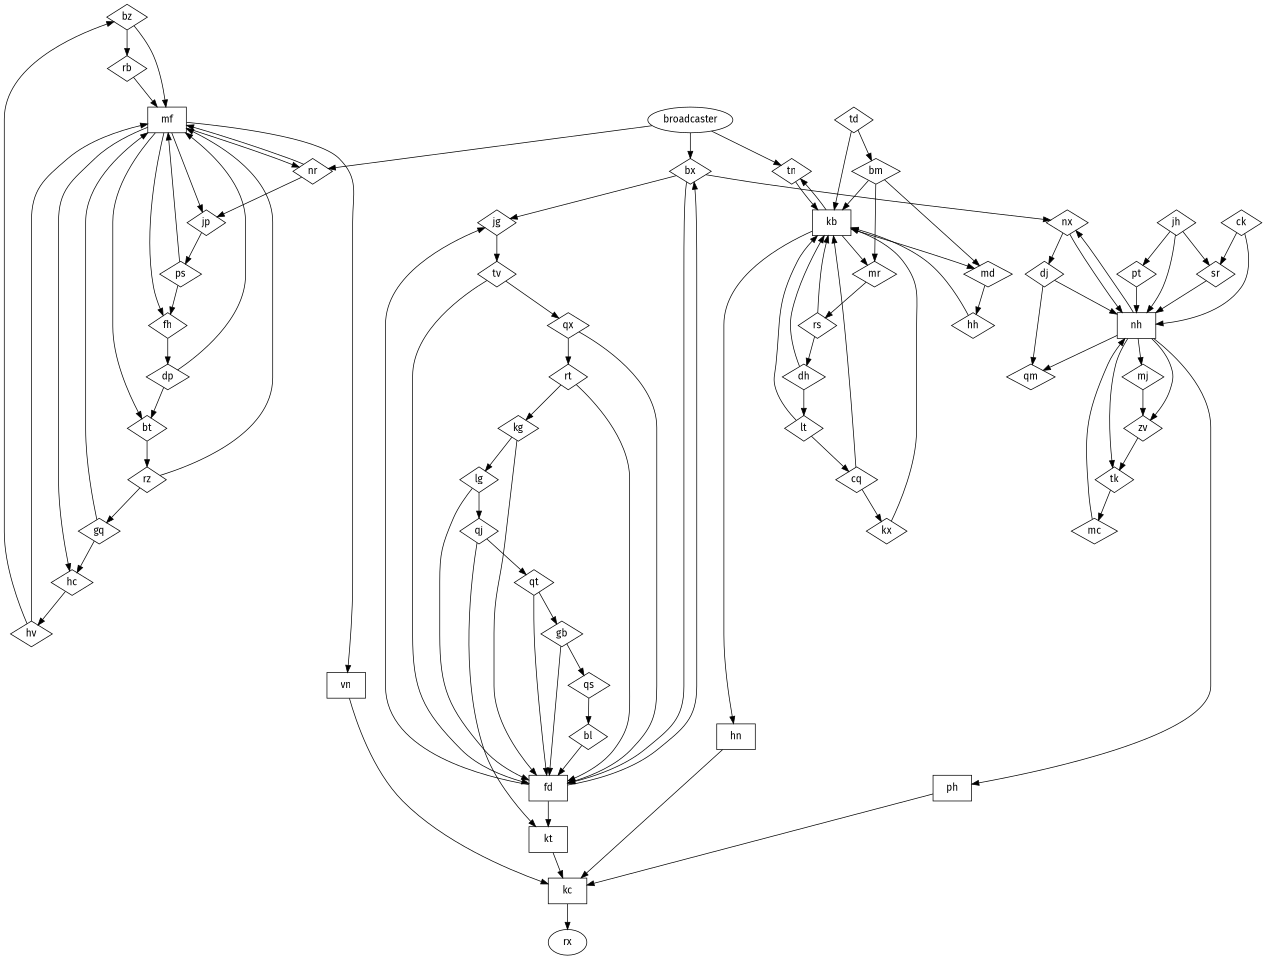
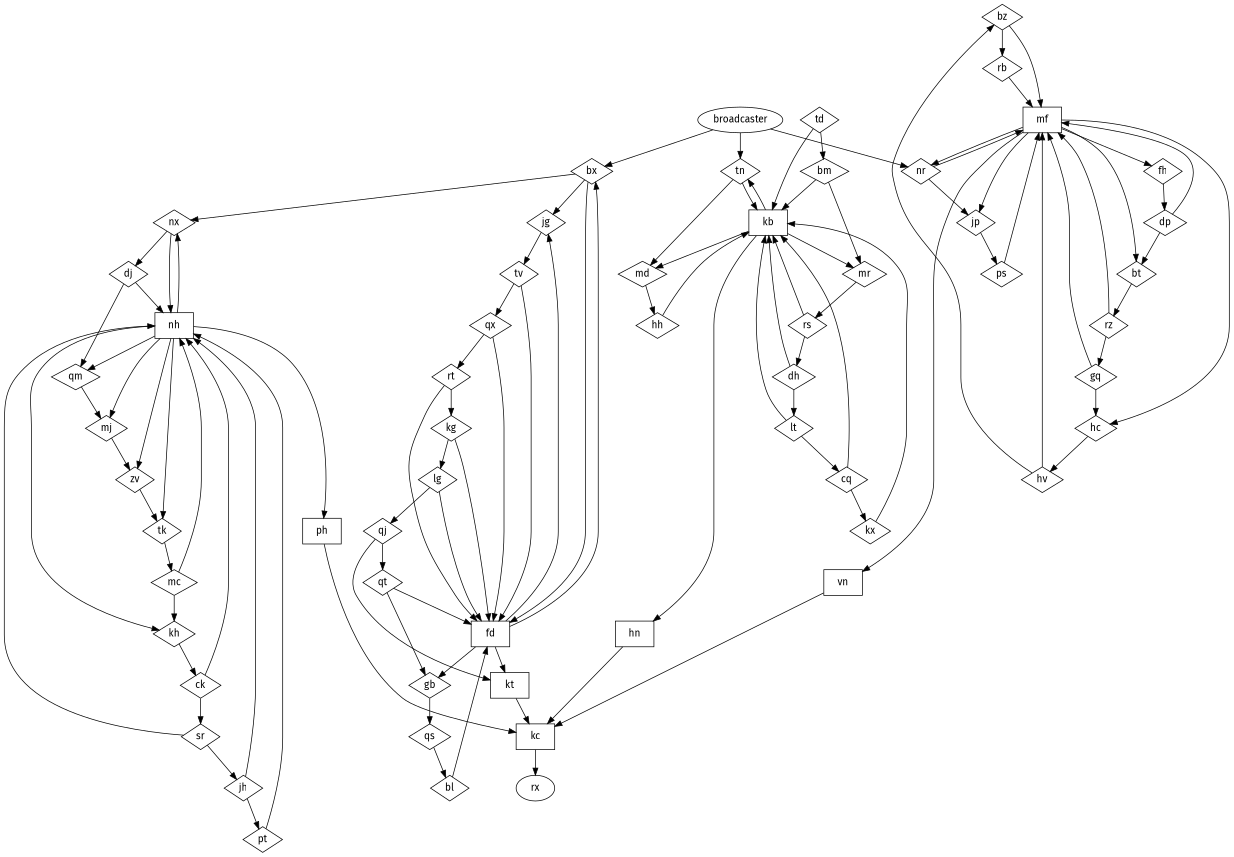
  digraph {
    fontname="Fira Sans"
    node [fontname="Fira Sans" shape=diamond]
    edge [fontname="Fira Sans"]
    bz
    rb
    mf [shape=box]
    nr
    jp
    fh
    hc
    bt
    vn [shape=box]
    kb [shape=box]
    tn
    md
    mr
    hn [shape=box]
    hh
    broadcaster [shape=""]
    bx
    nx
    jg
    fd [shape=box]
    nh [shape=box]
    dj
    ps
    kc [shape=box]
    rx [shape=""]
    dh
    lt
    cq
    kx
    dp
    sr
    jh
    mj
    zv
+   kh
    tk
    ph [shape=box]
    qm
    pt
    tv
    qx
    kt [shape=box]
    kg
    lg
    qj
    hv
    rz
    gq
    td
    bm
    bl
    qt
    ck
    mc
    gb
    qs
    rs
    rt
    bz -> rb
    bz -> mf
    rb -> mf
    mf -> nr
    mf -> jp
    mf -> fh
    mf -> hc
    mf -> bt
    mf -> vn
    nr -> mf
    nr -> jp
    jp -> ps
    fh -> dp
    hc -> hv
    bt -> rz
    vn -> kc
    kb -> tn
    kb -> md
    kb -> mr
    kb -> hn
    tn -> kb
-   bm -> md
+   tn -> md
    md -> hh
    mr -> rs
    hn -> kc
    hh -> kb
    broadcaster -> nr
    broadcaster -> tn
    broadcaster -> bx
    bx -> nx
    bx -> jg
    bx -> fd
    nx -> nh
    nx -> dj
    jg -> tv
    fd -> bx
    fd -> jg
    fd -> kt
    nh -> nx
    nh -> mj
    nh -> zv
+   nh -> kh
    nh -> tk
    nh -> ph
    nh -> qm
    dj -> nh
    dj -> qm
    ps -> mf
-   ps -> fh
    kc -> rx
    dh -> kb
    dh -> lt
    lt -> kb
    lt -> cq
    cq -> kb
    cq -> kx
    kx -> kb
    dp -> mf
    dp -> bt
    sr -> nh
-   jh -> sr
+   sr -> jh
    jh -> nh
    jh -> pt
    mj -> zv
    zv -> tk
+   kh -> ck
    tk -> mc
    ph -> kc
+   qm -> mj
    pt -> nh
    tv -> fd
    tv -> qx
    qx -> fd
    qx -> rt
    kt -> kc
    kg -> fd
    kg -> lg
    lg -> fd
    lg -> qj
    qj -> kt
    qj -> qt
    hv -> bz
    hv -> mf
    rz -> mf
    rz -> gq
    gq -> mf
    gq -> hc
    td -> kb
    td -> bm
    bm -> kb
    bm -> mr
    bl -> fd
    qt -> fd
    qt -> gb
    ck -> nh
    ck -> sr
    mc -> nh
-   gb -> fd
+   mc -> kh
+   fd -> gb
    gb -> qs
    qs -> bl
    rs -> kb
    rs -> dh
    rt -> fd
    rt -> kg
  }
